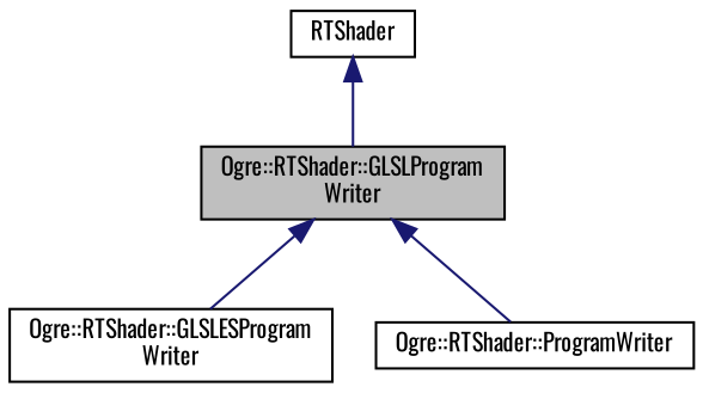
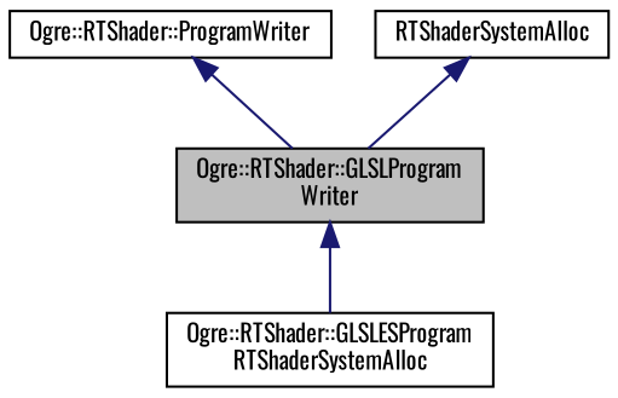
  digraph {
    fontname=Oswald
    node [color=black fontname=Oswald fontsize=10 shape=record]
    edge [color=midnightblue dir=back fontname=Oswald fontsize=10 labelfontname=Helvetica labelfontsize=10 style=solid]
    n1 [fillcolor=grey75 fontcolor=black height=0.2 label="Ogre::RTShader::GLSLProgram\lWriter" style=filled width=0.4]
-   n2 [height=0.2 label="Ogre::RTShader::GLSLESProgram\lWriter" width=0.4]
+   n2 [height=0.2 label="Ogre::RTShader::GLSLESProgram\lRTShaderSystemAlloc" width=0.4]
    n3 [height=0.2 label="Ogre::RTShader::ProgramWriter" width=0.4]
-   n4 [height=0.2 label=RTShader width=0.4]
+   n4 [height=0.2 label=RTShaderSystemAlloc width=0.4]
    n1 -> n2
-   n1 -> n3
+   n3 -> n1
    n4 -> n1
  }
